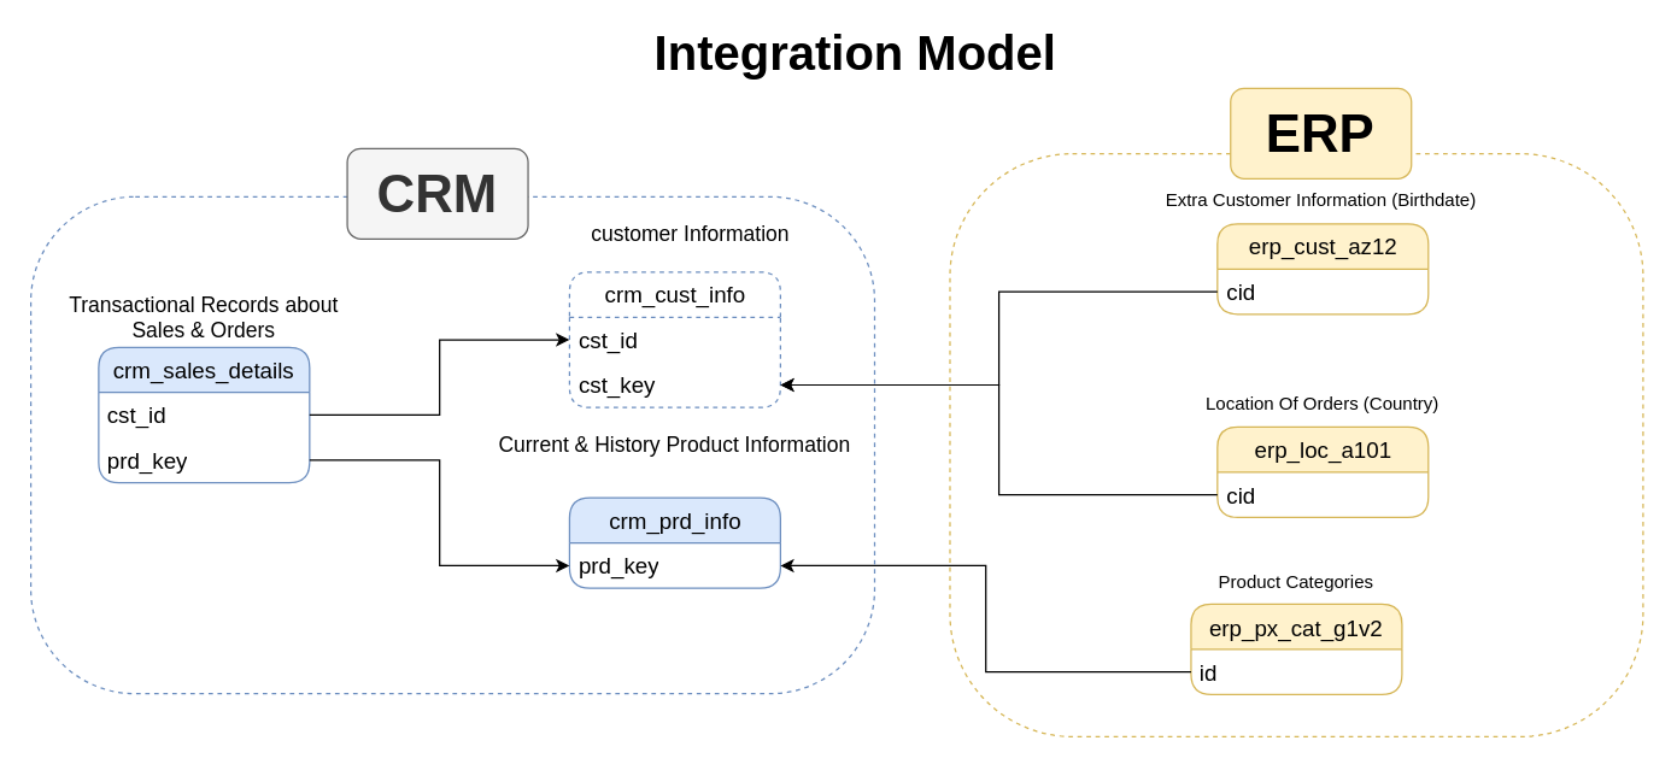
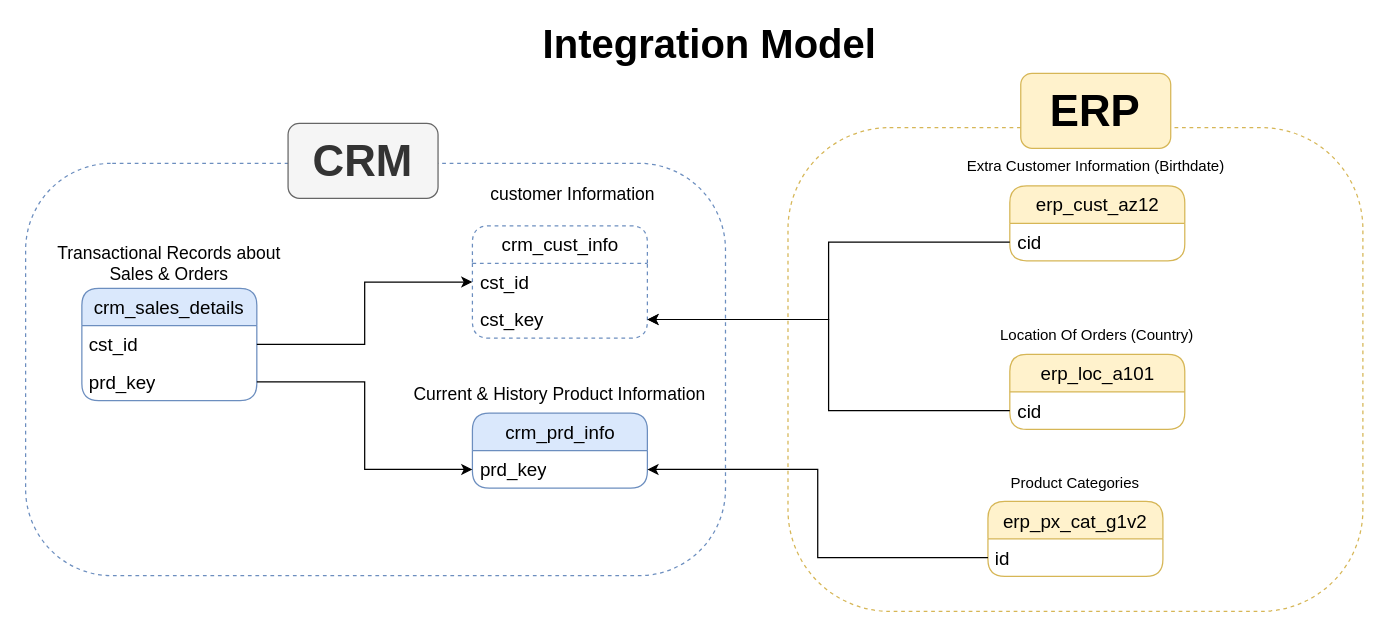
  <mxCell id="0" />
  <mxCell id="1" parent="0" />
  <mxCell id="2" value="&lt;font style=&quot;font-size: 15px;&quot;&gt;crm_cust_info&lt;/font&gt;" style="swimlane;fontStyle=0;childLayout=stackLayout;horizontal=1;startSize=30;horizontalStack=0;resizeParent=1;resizeParentMax=0;resizeLast=0;collapsible=1;marginBottom=0;whiteSpace=wrap;html=1;rounded=1;fillColor=none;strokeColor=#6c8ebf;dashed=1;" parent="1" vertex="1"><mxGeometry x="377.5" y="180" width="140" height="90" as="geometry"><mxRectangle x="300" y="210" width="60" height="30" as="alternateBounds" /></mxGeometry></mxCell>
  <mxCell id="3" value="&lt;font style=&quot;font-size: 15px;&quot;&gt;cst_id&lt;/font&gt;" style="text;strokeColor=none;fillColor=none;align=left;verticalAlign=middle;spacingLeft=4;spacingRight=4;overflow=hidden;points=[[0,0.5],[1,0.5]];portConstraint=eastwest;rotatable=0;whiteSpace=wrap;html=1;dashed=1;" parent="2" vertex="1"><mxGeometry y="30" width="140" height="30" as="geometry" /></mxCell>
  <mxCell id="4" value="&lt;font style=&quot;font-size: 15px;&quot;&gt;cst_key&lt;/font&gt;" style="text;strokeColor=none;fillColor=none;align=left;verticalAlign=middle;spacingLeft=4;spacingRight=4;overflow=hidden;points=[[0,0.5],[1,0.5]];portConstraint=eastwest;rotatable=0;whiteSpace=wrap;html=1;dashed=1;" vertex="1" parent="2"><mxGeometry y="60" width="140" height="30" as="geometry" /></mxCell>
  <mxCell id="5" value="&lt;font style=&quot;font-size: 14px;&quot;&gt;customer Information&lt;/font&gt;" style="text;html=1;align=center;verticalAlign=middle;whiteSpace=wrap;rounded=0;" parent="1" vertex="1"><mxGeometry x="382.5" y="140" width="150" height="30" as="geometry" /></mxCell>
  <mxCell id="6" value="&lt;b&gt;&lt;font style=&quot;font-size: 32px;&quot;&gt;Integration Model&lt;/font&gt;&lt;/b&gt;" style="text;html=1;align=center;verticalAlign=middle;whiteSpace=wrap;rounded=0;" parent="1" vertex="1"><mxGeometry x="425" y="20" width="285" height="30" as="geometry" /></mxCell>
  <mxCell id="7" value="&lt;font style=&quot;font-size: 15px;&quot;&gt;crm_prd_info&lt;/font&gt;" style="swimlane;fontStyle=0;childLayout=stackLayout;horizontal=1;startSize=30;horizontalStack=0;resizeParent=1;resizeParentMax=0;resizeLast=0;collapsible=1;marginBottom=0;whiteSpace=wrap;html=1;rounded=1;fillColor=#dae8fc;strokeColor=#6c8ebf;" parent="1" vertex="1"><mxGeometry x="377.5" y="330" width="140" height="60" as="geometry"><mxRectangle x="300" y="210" width="60" height="30" as="alternateBounds" /></mxGeometry></mxCell>
  <mxCell id="8" value="&lt;span style=&quot;font-size: 15px;&quot;&gt;prd_key&lt;/span&gt;" style="text;strokeColor=none;fillColor=none;align=left;verticalAlign=middle;spacingLeft=4;spacingRight=4;overflow=hidden;points=[[0,0.5],[1,0.5]];portConstraint=eastwest;rotatable=0;whiteSpace=wrap;html=1;" parent="7" vertex="1"><mxGeometry y="30" width="140" height="30" as="geometry" /></mxCell>
- <mxCell id="9" value="&lt;span style=&quot;font-size: 14px;&quot;&gt;Current &amp;amp; History Product Information&lt;/span&gt;" style="text;html=1;align=center;verticalAlign=middle;whiteSpace=wrap;rounded=0;" parent="1" vertex="1"><mxGeometry x="320" y="280" width="255" height="30" as="geometry" /></mxCell>
+ <mxCell id="9" value="&lt;span style=&quot;font-size: 14px;&quot;&gt;Current &amp;amp; History Product Information&lt;/span&gt;" style="text;html=1;align=center;verticalAlign=middle;whiteSpace=wrap;rounded=0;" parent="1" vertex="1"><mxGeometry x="320" y="300" width="255" height="30" as="geometry" /></mxCell>
  <mxCell id="10" value="&lt;font style=&quot;font-size: 15px;&quot;&gt;crm_sales_details&lt;/font&gt;" style="swimlane;fontStyle=0;childLayout=stackLayout;horizontal=1;startSize=30;horizontalStack=0;resizeParent=1;resizeParentMax=0;resizeLast=0;collapsible=1;marginBottom=0;whiteSpace=wrap;html=1;rounded=1;fillColor=#dae8fc;strokeColor=#6c8ebf;" parent="1" vertex="1"><mxGeometry x="65" y="230" width="140" height="90" as="geometry"><mxRectangle x="300" y="210" width="60" height="30" as="alternateBounds" /></mxGeometry></mxCell>
  <mxCell id="11" value="&lt;span style=&quot;font-size: 15px;&quot;&gt;cst_id&lt;/span&gt;" style="text;strokeColor=none;fillColor=none;align=left;verticalAlign=middle;spacingLeft=4;spacingRight=4;overflow=hidden;points=[[0,0.5],[1,0.5]];portConstraint=eastwest;rotatable=0;whiteSpace=wrap;html=1;" parent="10" vertex="1"><mxGeometry y="30" width="140" height="30" as="geometry" /></mxCell>
  <mxCell id="12" value="&lt;span style=&quot;font-size: 15px;&quot;&gt;prd_key&lt;/span&gt;" style="text;strokeColor=none;fillColor=none;align=left;verticalAlign=middle;spacingLeft=4;spacingRight=4;overflow=hidden;points=[[0,0.5],[1,0.5]];portConstraint=eastwest;rotatable=0;whiteSpace=wrap;html=1;" parent="10" vertex="1"><mxGeometry y="60" width="140" height="30" as="geometry" /></mxCell>
  <mxCell id="13" value="&lt;span style=&quot;font-size: 14px;&quot;&gt;Transactional Records about Sales &amp;amp; Orders&lt;/span&gt;" style="text;html=1;align=center;verticalAlign=middle;whiteSpace=wrap;rounded=0;" parent="1" vertex="1"><mxGeometry x="40" y="195" width="190" height="30" as="geometry" /></mxCell>
  <mxCell id="14" style="edgeStyle=orthogonalEdgeStyle;rounded=0;orthogonalLoop=1;jettySize=auto;html=1;" parent="1" source="11" target="3" edge="1"><mxGeometry relative="1" as="geometry" /></mxCell>
  <mxCell id="15" style="edgeStyle=orthogonalEdgeStyle;rounded=0;orthogonalLoop=1;jettySize=auto;html=1;entryX=0;entryY=0.5;entryDx=0;entryDy=0;" parent="1" source="12" target="8" edge="1"><mxGeometry relative="1" as="geometry" /></mxCell>
  <mxCell id="16" value="&lt;font style=&quot;font-size: 15px;&quot;&gt;erp_cust_az12&lt;/font&gt;" style="swimlane;fontStyle=0;childLayout=stackLayout;horizontal=1;startSize=30;horizontalStack=0;resizeParent=1;resizeParentMax=0;resizeLast=0;collapsible=1;marginBottom=0;whiteSpace=wrap;html=1;rounded=1;fillColor=#fff2cc;strokeColor=#d6b656;" vertex="1" parent="1"><mxGeometry x="807.5" y="148" width="140" height="60" as="geometry"><mxRectangle x="300" y="210" width="60" height="30" as="alternateBounds" /></mxGeometry></mxCell>
  <mxCell id="17" value="&lt;font style=&quot;font-size: 15px;&quot;&gt;cid&lt;/font&gt;" style="text;strokeColor=none;fillColor=none;align=left;verticalAlign=middle;spacingLeft=4;spacingRight=4;overflow=hidden;points=[[0,0.5],[1,0.5]];portConstraint=eastwest;rotatable=0;whiteSpace=wrap;html=1;" vertex="1" parent="16"><mxGeometry y="30" width="140" height="30" as="geometry" /></mxCell>
  <mxCell id="18" value="Extra Customer Information (Birthdate)" style="text;html=1;align=center;verticalAlign=middle;whiteSpace=wrap;rounded=0;" vertex="1" parent="1"><mxGeometry x="770" y="118" width="212.5" height="30" as="geometry" /></mxCell>
  <mxCell id="19" style="edgeStyle=orthogonalEdgeStyle;rounded=0;orthogonalLoop=1;jettySize=auto;html=1;" edge="1" parent="1" source="17" target="4"><mxGeometry relative="1" as="geometry" /></mxCell>
  <mxCell id="20" value="&lt;font style=&quot;font-size: 15px;&quot;&gt;erp_loc_a101&lt;/font&gt;" style="swimlane;fontStyle=0;childLayout=stackLayout;horizontal=1;startSize=30;horizontalStack=0;resizeParent=1;resizeParentMax=0;resizeLast=0;collapsible=1;marginBottom=0;whiteSpace=wrap;html=1;rounded=1;fillColor=#fff2cc;strokeColor=#d6b656;" vertex="1" parent="1"><mxGeometry x="807.5" y="283" width="140" height="60" as="geometry"><mxRectangle x="300" y="210" width="60" height="30" as="alternateBounds" /></mxGeometry></mxCell>
  <mxCell id="21" value="&lt;font style=&quot;font-size: 15px;&quot;&gt;cid&lt;/font&gt;" style="text;strokeColor=none;fillColor=none;align=left;verticalAlign=middle;spacingLeft=4;spacingRight=4;overflow=hidden;points=[[0,0.5],[1,0.5]];portConstraint=eastwest;rotatable=0;whiteSpace=wrap;html=1;" vertex="1" parent="20"><mxGeometry y="30" width="140" height="30" as="geometry" /></mxCell>
  <mxCell id="22" style="edgeStyle=orthogonalEdgeStyle;rounded=0;orthogonalLoop=1;jettySize=auto;html=1;exitX=0;exitY=0.5;exitDx=0;exitDy=0;entryX=1;entryY=0.5;entryDx=0;entryDy=0;" edge="1" parent="1" source="21" target="4"><mxGeometry relative="1" as="geometry" /></mxCell>
  <mxCell id="23" value="Location Of Orders (Country)" style="text;html=1;align=center;verticalAlign=middle;whiteSpace=wrap;rounded=0;" vertex="1" parent="1"><mxGeometry x="770" y="253" width="215" height="30" as="geometry" /></mxCell>
  <mxCell id="24" value="&lt;font style=&quot;font-size: 15px;&quot;&gt;erp_px_cat_g1v2&lt;/font&gt;" style="swimlane;fontStyle=0;childLayout=stackLayout;horizontal=1;startSize=30;horizontalStack=0;resizeParent=1;resizeParentMax=0;resizeLast=0;collapsible=1;marginBottom=0;whiteSpace=wrap;html=1;rounded=1;fillColor=#fff2cc;strokeColor=#d6b656;" vertex="1" parent="1"><mxGeometry x="790" y="400.5" width="140" height="60" as="geometry"><mxRectangle x="300" y="210" width="60" height="30" as="alternateBounds" /></mxGeometry></mxCell>
  <mxCell id="25" value="&lt;span style=&quot;font-size: 15px;&quot;&gt;id&lt;/span&gt;" style="text;strokeColor=none;fillColor=none;align=left;verticalAlign=middle;spacingLeft=4;spacingRight=4;overflow=hidden;points=[[0,0.5],[1,0.5]];portConstraint=eastwest;rotatable=0;whiteSpace=wrap;html=1;" vertex="1" parent="24"><mxGeometry y="30" width="140" height="30" as="geometry" /></mxCell>
  <mxCell id="26" value="Product Categories" style="text;html=1;align=center;verticalAlign=middle;whiteSpace=wrap;rounded=0;" vertex="1" parent="1"><mxGeometry x="778.13" y="370.5" width="163.75" height="30" as="geometry" /></mxCell>
  <mxCell id="27" style="edgeStyle=orthogonalEdgeStyle;rounded=0;orthogonalLoop=1;jettySize=auto;html=1;entryX=1;entryY=0.5;entryDx=0;entryDy=0;" edge="1" parent="1" source="25" target="8"><mxGeometry relative="1" as="geometry" /></mxCell>
  <mxCell id="28" value="" style="rounded=1;whiteSpace=wrap;html=1;arcSize=21;fillColor=none;dashed=1;strokeColor=#6c8ebf;fillStyle=hatch;" vertex="1" parent="1"><mxGeometry x="20" y="130" width="560" height="330" as="geometry" /></mxCell>
  <mxCell id="29" value="&lt;font style=&quot;font-size: 35px;&quot;&gt;&lt;b&gt;CRM&lt;/b&gt;&lt;/font&gt;" style="rounded=1;whiteSpace=wrap;html=1;fillColor=#f5f5f5;fontColor=#333333;strokeColor=#666666;" vertex="1" parent="1"><mxGeometry x="230" y="98" width="120" height="60" as="geometry" /></mxCell>
  <mxCell id="30" value="" style="rounded=1;whiteSpace=wrap;html=1;arcSize=21;fillColor=none;dashed=1;strokeColor=#d6b656;fillStyle=hatch;" vertex="1" parent="1"><mxGeometry x="630.01" y="101.5" width="460" height="387" as="geometry" /></mxCell>
  <mxCell id="31" value="&lt;font style=&quot;font-size: 35px;&quot;&gt;&lt;b&gt;ERP&lt;/b&gt;&lt;/font&gt;" style="rounded=1;whiteSpace=wrap;html=1;fillColor=#fff2cc;strokeColor=#d6b656;" vertex="1" parent="1"><mxGeometry x="816.25" y="58" width="120" height="60" as="geometry" /></mxCell>
